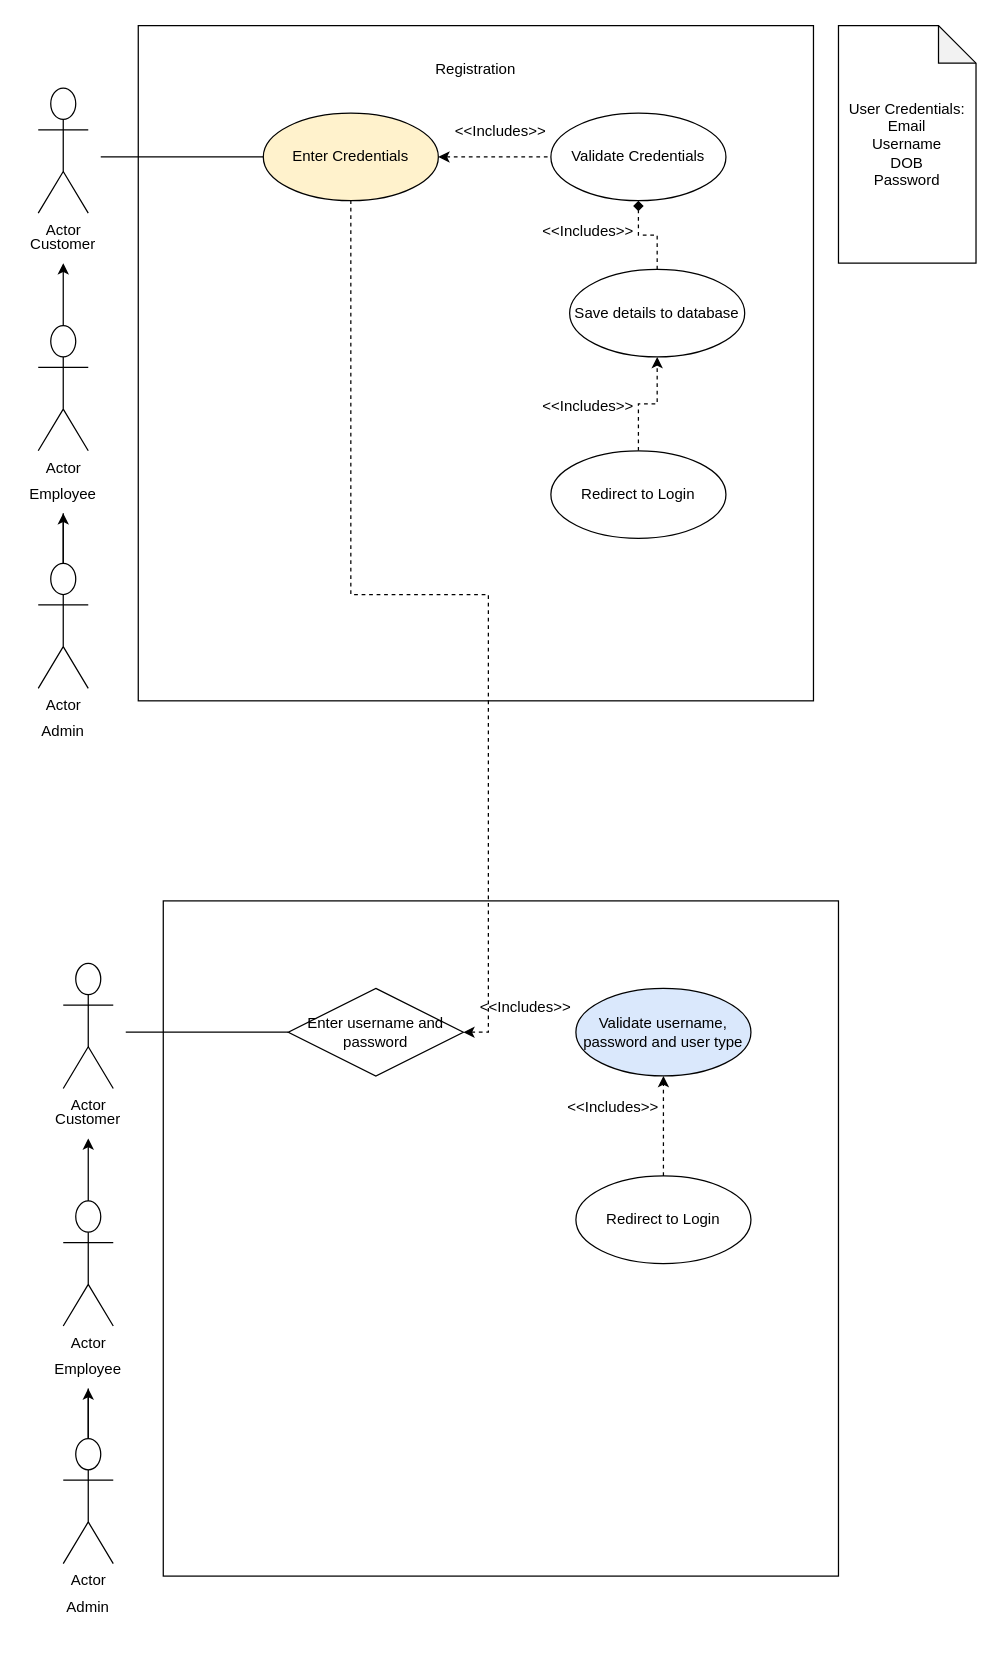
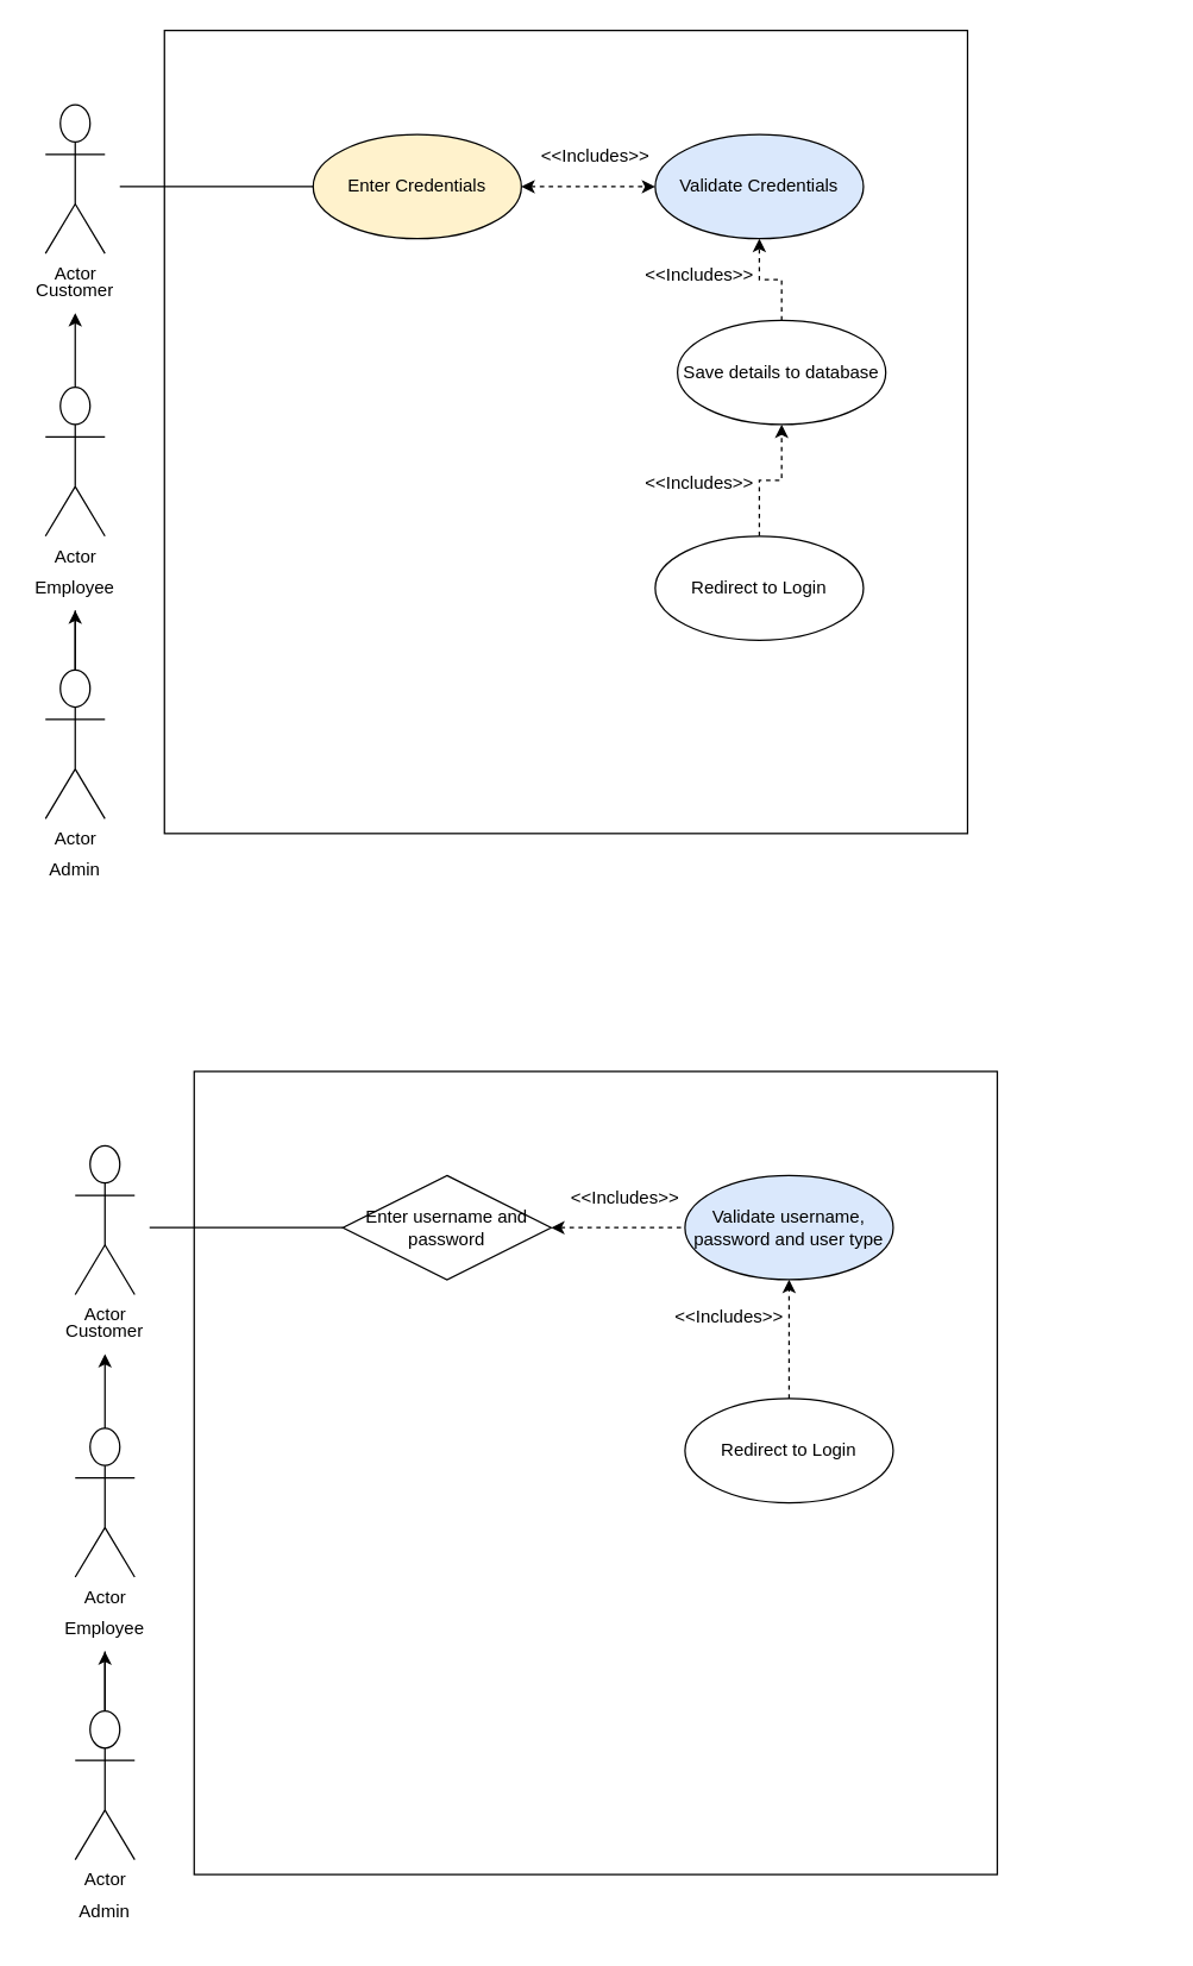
  <mxCell id="0" />
  <mxCell id="1" parent="0" />
  <mxCell id="2" value="Actor" style="shape=umlActor;verticalLabelPosition=bottom;verticalAlign=top;html=1;outlineConnect=0;" vertex="1" parent="1"><mxGeometry x="30" y="70" width="40" height="100" as="geometry" /></mxCell>
  <mxCell id="3" style="edgeStyle=orthogonalEdgeStyle;rounded=0;orthogonalLoop=1;jettySize=auto;html=1;exitX=0.5;exitY=0;exitDx=0;exitDy=0;exitPerimeter=0;entryX=0.5;entryY=1;entryDx=0;entryDy=0;" edge="1" parent="1" source="4" target="9"><mxGeometry relative="1" as="geometry" /></mxCell>
  <mxCell id="4" value="Actor" style="shape=umlActor;verticalLabelPosition=bottom;verticalAlign=top;html=1;outlineConnect=0;" vertex="1" parent="1"><mxGeometry x="30" y="260" width="40" height="100" as="geometry" /></mxCell>
  <mxCell id="5" value="" style="whiteSpace=wrap;html=1;aspect=fixed;" vertex="1" parent="1"><mxGeometry x="110" y="20" width="540" height="540" as="geometry" /></mxCell>
  <mxCell id="6" style="edgeStyle=orthogonalEdgeStyle;rounded=0;orthogonalLoop=1;jettySize=auto;html=1;exitX=0.5;exitY=0;exitDx=0;exitDy=0;exitPerimeter=0;" edge="1" parent="1" source="7" target="11"><mxGeometry relative="1" as="geometry" /></mxCell>
  <mxCell id="7" value="Actor" style="shape=umlActor;verticalLabelPosition=bottom;verticalAlign=top;html=1;outlineConnect=0;" vertex="1" parent="1"><mxGeometry x="30" y="450" width="40" height="100" as="geometry" /></mxCell>
- <mxCell id="8" value="Registration" style="text;html=1;align=center;verticalAlign=middle;whiteSpace=wrap;rounded=0;" vertex="1" parent="1"><mxGeometry x="350" y="40" width="60" height="30" as="geometry" /></mxCell>
  <mxCell id="9" value="Customer" style="text;html=1;align=center;verticalAlign=middle;whiteSpace=wrap;rounded=0;" vertex="1" parent="1"><mxGeometry x="20" y="180" width="60" height="30" as="geometry" /></mxCell>
  <mxCell id="10" value="" style="edgeStyle=orthogonalEdgeStyle;rounded=0;orthogonalLoop=1;jettySize=auto;html=1;endArrow=none;startFill=0;" edge="1" parent="1" source="11" target="7"><mxGeometry relative="1" as="geometry" /></mxCell>
  <mxCell id="11" value="Employee" style="text;html=1;align=center;verticalAlign=middle;whiteSpace=wrap;rounded=0;" vertex="1" parent="1"><mxGeometry x="20" y="380" width="60" height="30" as="geometry" /></mxCell>
  <mxCell id="12" value="Admin" style="text;html=1;align=center;verticalAlign=middle;whiteSpace=wrap;rounded=0;" vertex="1" parent="1"><mxGeometry x="20" y="570" width="60" height="30" as="geometry" /></mxCell>
  <mxCell id="13" style="edgeStyle=orthogonalEdgeStyle;rounded=0;orthogonalLoop=1;jettySize=auto;html=1;exitX=0;exitY=0.5;exitDx=0;exitDy=0;endArrow=none;startFill=0;" edge="1" parent="1" source="15"><mxGeometry relative="1" as="geometry"><mxPoint x="80" y="125" as="targetPoint" /></mxGeometry></mxCell>
- <mxCell id="14" style="edgeStyle=orthogonalEdgeStyle;rounded=0;orthogonalLoop=1;jettySize=auto;html=1;exitX=1;exitY=0.5;exitDx=0;exitDy=0;entryX=0;entryY=0.5;entryDx=0;entryDy=0;dashed=1;startArrow=classic;startFill=1;endArrow=none;" edge="1" parent="1" source="15" target="16"><mxGeometry relative="1" as="geometry" /></mxCell>
+ <mxCell id="14" style="edgeStyle=orthogonalEdgeStyle;rounded=0;orthogonalLoop=1;jettySize=auto;html=1;exitX=1;exitY=0.5;exitDx=0;exitDy=0;entryX=0;entryY=0.5;entryDx=0;entryDy=0;dashed=1;startArrow=classic;startFill=1;endArrow=classic;" edge="1" parent="1" source="15" target="16"><mxGeometry relative="1" as="geometry" /></mxCell>
  <mxCell id="15" value="Enter Credentials" style="ellipse;whiteSpace=wrap;html=1;fillColor=#fff2cc;" vertex="1" parent="1"><mxGeometry x="210" y="90" width="140" height="70" as="geometry" /></mxCell>
- <mxCell id="16" value="Validate Credentials" style="ellipse;whiteSpace=wrap;html=1;" vertex="1" parent="1"><mxGeometry x="440" y="90" width="140" height="70" as="geometry" /></mxCell>
- <mxCell id="17" style="edgeStyle=orthogonalEdgeStyle;rounded=0;orthogonalLoop=1;jettySize=auto;html=1;exitX=0.5;exitY=0;exitDx=0;exitDy=0;entryX=0.5;entryY=1;entryDx=0;entryDy=0;dashed=1;endArrow=diamond;" edge="1" parent="1" source="18" target="16"><mxGeometry relative="1" as="geometry" /></mxCell>
+ <mxCell id="16" value="Validate Credentials" style="ellipse;whiteSpace=wrap;html=1;fillColor=#dae8fc;" vertex="1" parent="1"><mxGeometry x="440" y="90" width="140" height="70" as="geometry" /></mxCell>
+ <mxCell id="17" style="edgeStyle=orthogonalEdgeStyle;rounded=0;orthogonalLoop=1;jettySize=auto;html=1;exitX=0.5;exitY=0;exitDx=0;exitDy=0;entryX=0.5;entryY=1;entryDx=0;entryDy=0;dashed=1;" edge="1" parent="1" source="18" target="16"><mxGeometry relative="1" as="geometry" /></mxCell>
  <mxCell id="18" value="Save details to database" style="ellipse;whiteSpace=wrap;html=1;" vertex="1" parent="1"><mxGeometry x="455" y="215" width="140" height="70" as="geometry" /></mxCell>
  <mxCell id="19" style="edgeStyle=orthogonalEdgeStyle;rounded=0;orthogonalLoop=1;jettySize=auto;html=1;exitX=0.5;exitY=0;exitDx=0;exitDy=0;entryX=0.5;entryY=1;entryDx=0;entryDy=0;dashed=1;" edge="1" parent="1" source="20" target="18"><mxGeometry relative="1" as="geometry" /></mxCell>
  <mxCell id="20" value="Redirect to Login" style="ellipse;whiteSpace=wrap;html=1;" vertex="1" parent="1"><mxGeometry x="440" y="360" width="140" height="70" as="geometry" /></mxCell>
  <mxCell id="21" value="&amp;lt;&amp;lt;Includes&amp;gt;&amp;gt;" style="text;html=1;align=center;verticalAlign=middle;whiteSpace=wrap;rounded=0;" vertex="1" parent="1"><mxGeometry x="440" y="310" width="60" height="30" as="geometry" /></mxCell>
  <mxCell id="22" value="&amp;lt;&amp;lt;Includes&amp;gt;&amp;gt;" style="text;html=1;align=center;verticalAlign=middle;whiteSpace=wrap;rounded=0;" vertex="1" parent="1"><mxGeometry x="370" y="90" width="60" height="30" as="geometry" /></mxCell>
  <mxCell id="23" value="&amp;lt;&amp;lt;Includes&amp;gt;&amp;gt;" style="text;html=1;align=center;verticalAlign=middle;whiteSpace=wrap;rounded=0;" vertex="1" parent="1"><mxGeometry x="440" y="170" width="60" height="30" as="geometry" /></mxCell>
- <mxCell id="24" value="User Credentials:&lt;div&gt;Email&lt;/div&gt;&lt;div&gt;Username&lt;/div&gt;&lt;div&gt;DOB&lt;/div&gt;&lt;div&gt;Password&lt;/div&gt;" style="shape=note;whiteSpace=wrap;html=1;backgroundOutline=1;darkOpacity=0.05;" vertex="1" parent="1"><mxGeometry x="670" y="20" width="110" height="190" as="geometry" /></mxCell>
  <mxCell id="25" value="Actor" style="shape=umlActor;verticalLabelPosition=bottom;verticalAlign=top;html=1;outlineConnect=0;" vertex="1" parent="1"><mxGeometry x="50" y="770" width="40" height="100" as="geometry" /></mxCell>
  <mxCell id="26" style="edgeStyle=orthogonalEdgeStyle;rounded=0;orthogonalLoop=1;jettySize=auto;html=1;exitX=0.5;exitY=0;exitDx=0;exitDy=0;exitPerimeter=0;entryX=0.5;entryY=1;entryDx=0;entryDy=0;" edge="1" parent="1" source="27" target="31"><mxGeometry relative="1" as="geometry" /></mxCell>
  <mxCell id="27" value="Actor" style="shape=umlActor;verticalLabelPosition=bottom;verticalAlign=top;html=1;outlineConnect=0;" vertex="1" parent="1"><mxGeometry x="50" y="960" width="40" height="100" as="geometry" /></mxCell>
  <mxCell id="28" value="" style="whiteSpace=wrap;html=1;aspect=fixed;" vertex="1" parent="1"><mxGeometry x="130" y="720" width="540" height="540" as="geometry" /></mxCell>
  <mxCell id="29" style="edgeStyle=orthogonalEdgeStyle;rounded=0;orthogonalLoop=1;jettySize=auto;html=1;exitX=0.5;exitY=0;exitDx=0;exitDy=0;exitPerimeter=0;" edge="1" parent="1" source="30" target="33"><mxGeometry relative="1" as="geometry" /></mxCell>
  <mxCell id="30" value="Actor" style="shape=umlActor;verticalLabelPosition=bottom;verticalAlign=top;html=1;outlineConnect=0;" vertex="1" parent="1"><mxGeometry x="50" y="1150" width="40" height="100" as="geometry" /></mxCell>
  <mxCell id="31" value="Customer" style="text;html=1;align=center;verticalAlign=middle;whiteSpace=wrap;rounded=0;" vertex="1" parent="1"><mxGeometry x="40" y="880" width="60" height="30" as="geometry" /></mxCell>
  <mxCell id="32" value="" style="edgeStyle=orthogonalEdgeStyle;rounded=0;orthogonalLoop=1;jettySize=auto;html=1;endArrow=none;startFill=0;" edge="1" parent="1" source="33" target="30"><mxGeometry relative="1" as="geometry" /></mxCell>
  <mxCell id="33" value="Employee" style="text;html=1;align=center;verticalAlign=middle;whiteSpace=wrap;rounded=0;" vertex="1" parent="1"><mxGeometry x="40" y="1080" width="60" height="30" as="geometry" /></mxCell>
  <mxCell id="34" value="Admin" style="text;html=1;align=center;verticalAlign=middle;whiteSpace=wrap;rounded=0;" vertex="1" parent="1"><mxGeometry x="40" y="1270" width="60" height="30" as="geometry" /></mxCell>
  <mxCell id="35" style="edgeStyle=orthogonalEdgeStyle;rounded=0;orthogonalLoop=1;jettySize=auto;html=1;exitX=0;exitY=0.5;exitDx=0;exitDy=0;endArrow=none;startFill=0;" edge="1" parent="1" source="37"><mxGeometry relative="1" as="geometry"><mxPoint x="100" y="825" as="targetPoint" /></mxGeometry></mxCell>
- <mxCell id="36" style="edgeStyle=orthogonalEdgeStyle;rounded=0;orthogonalLoop=1;jettySize=auto;html=1;exitX=1;exitY=0.5;exitDx=0;exitDy=0;dashed=1;startArrow=classic;startFill=1;endArrow=none;" edge="1" parent="1" source="37" target="15"><mxGeometry relative="1" as="geometry" /></mxCell>
+ <mxCell id="36" style="edgeStyle=orthogonalEdgeStyle;rounded=0;orthogonalLoop=1;jettySize=auto;html=1;exitX=1;exitY=0.5;exitDx=0;exitDy=0;entryX=0;entryY=0.5;entryDx=0;entryDy=0;dashed=1;startArrow=classic;startFill=1;endArrow=none;" edge="1" parent="1" source="37" target="38"><mxGeometry relative="1" as="geometry" /></mxCell>
  <mxCell id="37" value="Enter username and password" style="rhombus;whiteSpace=wrap;html=1;" vertex="1" parent="1"><mxGeometry x="230" y="790" width="140" height="70" as="geometry" /></mxCell>
  <mxCell id="38" value="Validate username, password and user type" style="ellipse;whiteSpace=wrap;html=1;fillColor=#dae8fc;" vertex="1" parent="1"><mxGeometry x="460" y="790" width="140" height="70" as="geometry" /></mxCell>
  <mxCell id="39" style="edgeStyle=orthogonalEdgeStyle;rounded=0;orthogonalLoop=1;jettySize=auto;html=1;exitX=0.5;exitY=0;exitDx=0;exitDy=0;entryX=0.5;entryY=1;entryDx=0;entryDy=0;dashed=1;" edge="1" parent="1" source="40" target="38"><mxGeometry relative="1" as="geometry"><mxPoint x="530" y="980" as="targetPoint" /></mxGeometry></mxCell>
  <mxCell id="40" value="Redirect to Login" style="ellipse;whiteSpace=wrap;html=1;" vertex="1" parent="1"><mxGeometry x="460" y="940" width="140" height="70" as="geometry" /></mxCell>
  <mxCell id="41" value="&amp;lt;&amp;lt;Includes&amp;gt;&amp;gt;" style="text;html=1;align=center;verticalAlign=middle;whiteSpace=wrap;rounded=0;" vertex="1" parent="1"><mxGeometry x="390" y="790" width="60" height="30" as="geometry" /></mxCell>
  <mxCell id="42" value="&amp;lt;&amp;lt;Includes&amp;gt;&amp;gt;" style="text;html=1;align=center;verticalAlign=middle;whiteSpace=wrap;rounded=0;" vertex="1" parent="1"><mxGeometry x="460" y="870" width="60" height="30" as="geometry" /></mxCell>
